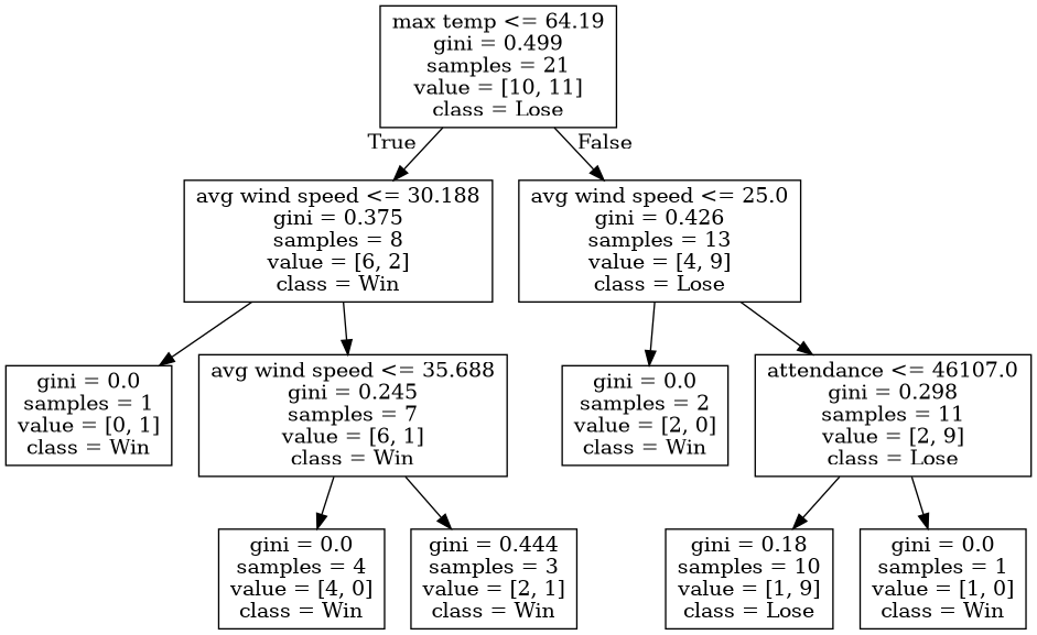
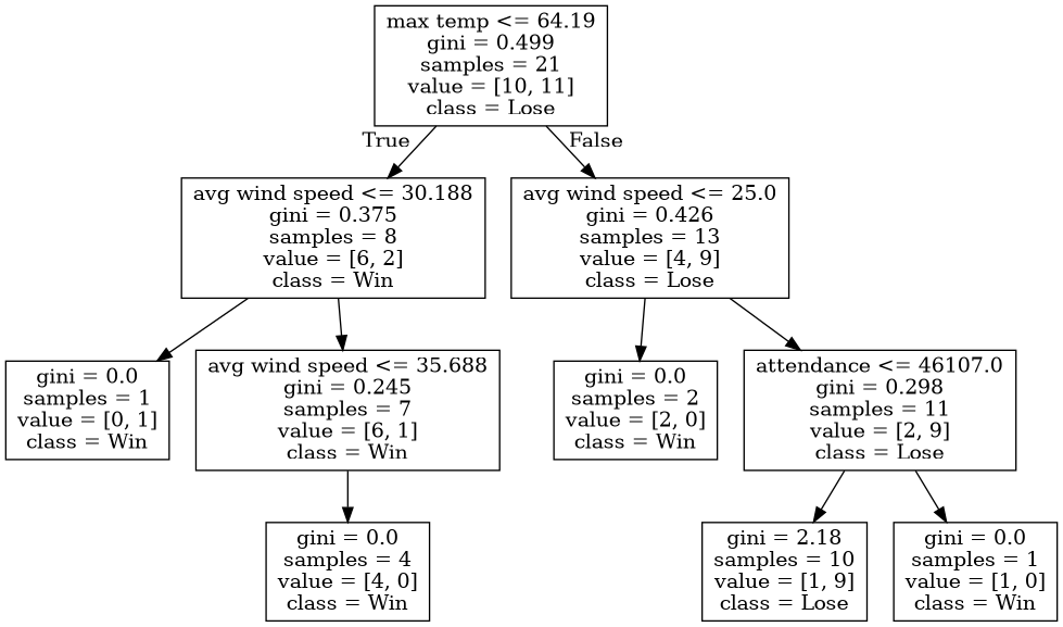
  digraph {
    node [shape=box]
    n1 [label="max temp <= 64.19\ngini = 0.499\nsamples = 21\nvalue = [10, 11]\nclass = Lose"]
    n2 [label="avg wind speed <= 30.188\ngini = 0.375\nsamples = 8\nvalue = [6, 2]\nclass = Win"]
    n3 [label="avg wind speed <= 25.0\ngini = 0.426\nsamples = 13\nvalue = [4, 9]\nclass = Lose"]
    n4 [label="gini = 0.0\nsamples = 1\nvalue = [0, 1]\nclass = Win"]
    n5 [label="avg wind speed <= 35.688\ngini = 0.245\nsamples = 7\nvalue = [6, 1]\nclass = Win"]
    n6 [label="gini = 0.0\nsamples = 2\nvalue = [2, 0]\nclass = Win"]
    n7 [label="attendance <= 46107.0\ngini = 0.298\nsamples = 11\nvalue = [2, 9]\nclass = Lose"]
    n8 [label="gini = 0.0\nsamples = 4\nvalue = [4, 0]\nclass = Win"]
-   n9 [label="gini = 0.444\nsamples = 3\nvalue = [2, 1]\nclass = Win"]
-   n10 [label="gini = 0.18\nsamples = 10\nvalue = [1, 9]\nclass = Lose"]
+   n10 [label="gini = 2.18\nsamples = 10\nvalue = [1, 9]\nclass = Lose"]
    n11 [label="gini = 0.0\nsamples = 1\nvalue = [1, 0]\nclass = Win"]
    n1 -> n2 [headlabel=True labelangle=45 labeldistance=2.5]
    n1 -> n3 [headlabel=False labelangle=-45 labeldistance=2.5]
    n2 -> n4
    n2 -> n5
    n3 -> n6
    n3 -> n7
    n5 -> n8
-   n5 -> n9
    n7 -> n10
    n7 -> n11
  }
